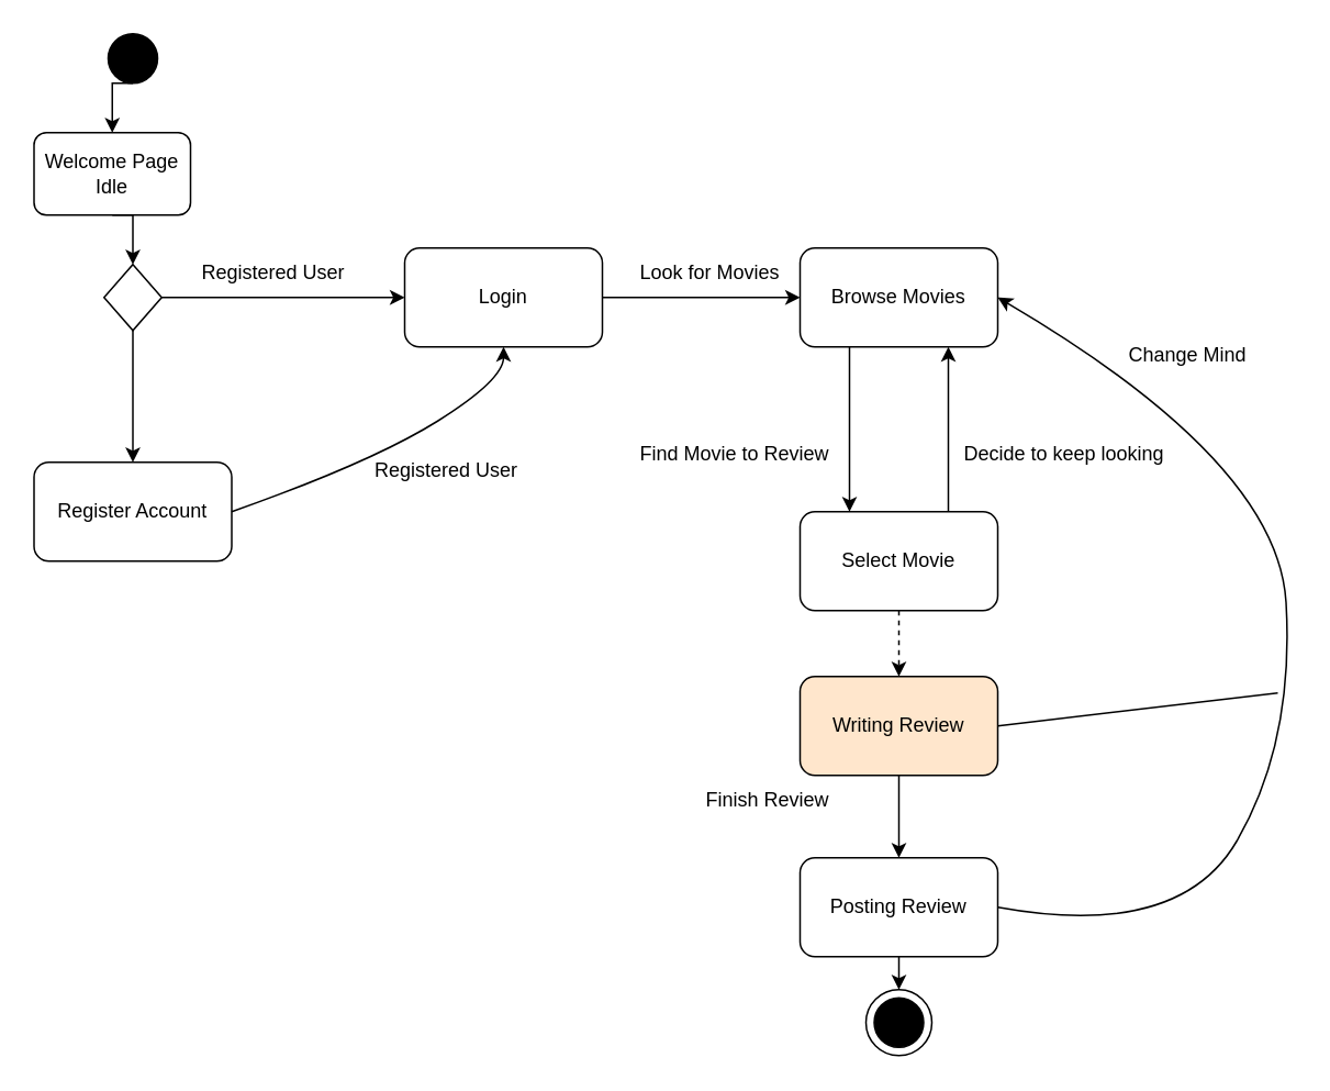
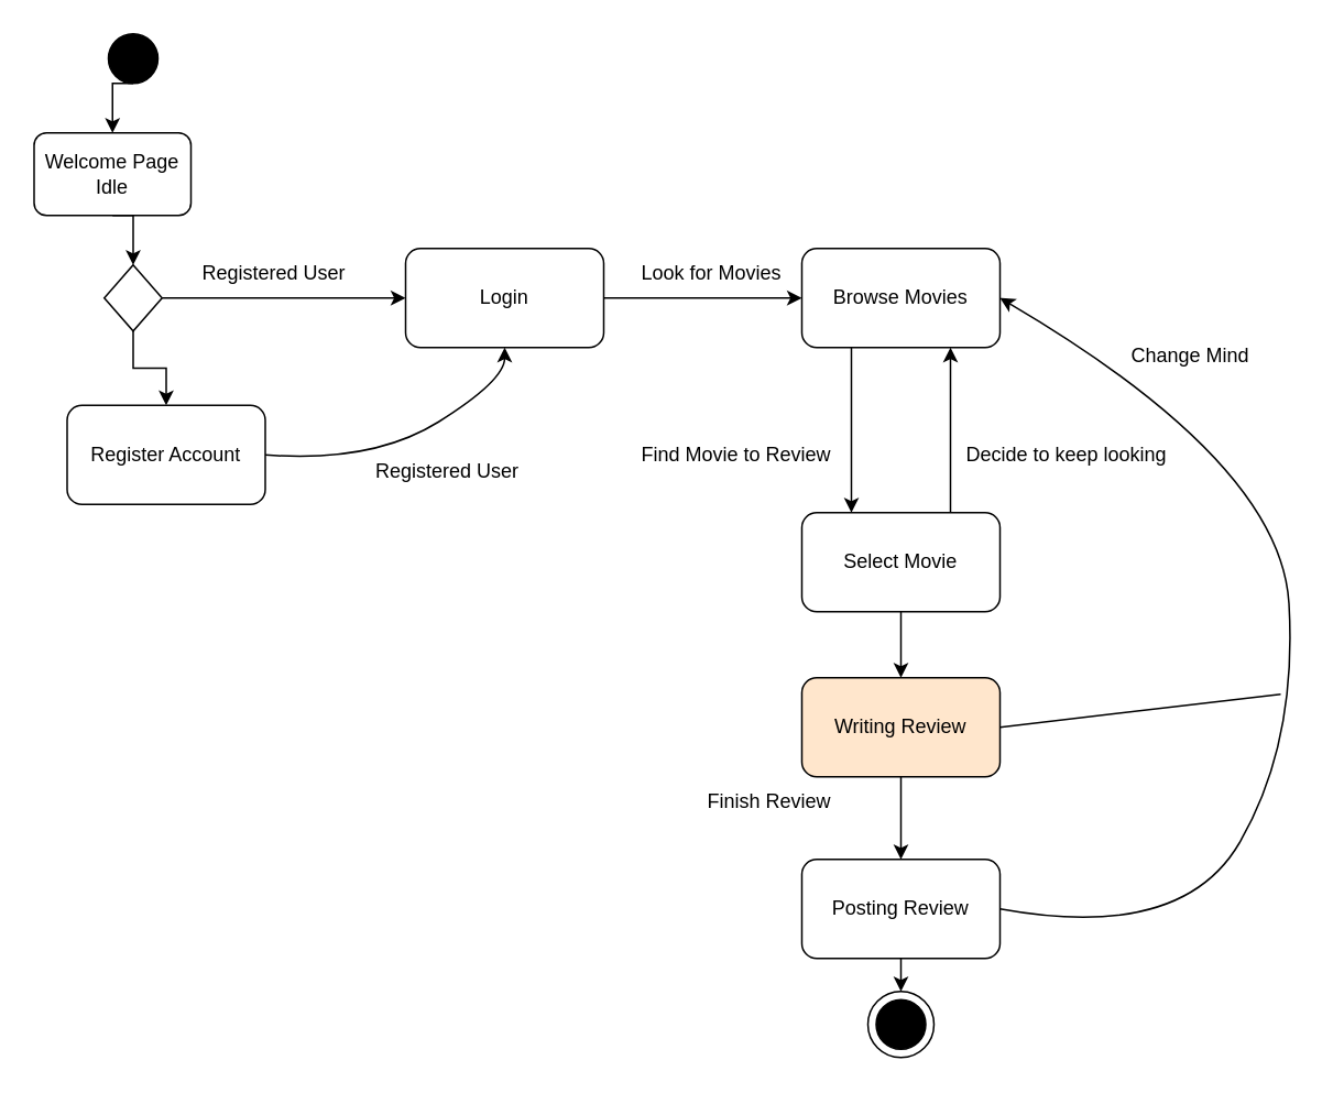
  <mxCell id="0" />
  <mxCell id="1" parent="0" />
  <mxCell id="2" style="edgeStyle=orthogonalEdgeStyle;rounded=0;orthogonalLoop=1;jettySize=auto;html=1;exitX=0.5;exitY=1;exitDx=0;exitDy=0;entryX=0.5;entryY=0;entryDx=0;entryDy=0;" edge="1" parent="1" source="3" target="5"><mxGeometry relative="1" as="geometry" /></mxCell>
  <mxCell id="3" value="" style="ellipse;whiteSpace=wrap;html=1;aspect=fixed;fillColor=#000000;" vertex="1" parent="1"><mxGeometry x="65" y="20" width="30" height="30" as="geometry" /></mxCell>
  <mxCell id="4" style="edgeStyle=orthogonalEdgeStyle;rounded=0;orthogonalLoop=1;jettySize=auto;html=1;exitX=0.5;exitY=1;exitDx=0;exitDy=0;entryX=0.5;entryY=0;entryDx=0;entryDy=0;" edge="1" parent="1" source="5" target="8"><mxGeometry relative="1" as="geometry" /></mxCell>
  <mxCell id="5" value="Welcome Page Idle" style="rounded=1;whiteSpace=wrap;html=1;" vertex="1" parent="1"><mxGeometry x="20" y="80" width="95" height="50" as="geometry" /></mxCell>
  <mxCell id="6" style="edgeStyle=orthogonalEdgeStyle;rounded=0;orthogonalLoop=1;jettySize=auto;html=1;exitX=0.5;exitY=1;exitDx=0;exitDy=0;entryX=0.5;entryY=0;entryDx=0;entryDy=0;" edge="1" parent="1" source="8" target="9"><mxGeometry relative="1" as="geometry" /></mxCell>
  <mxCell id="7" style="edgeStyle=orthogonalEdgeStyle;rounded=0;orthogonalLoop=1;jettySize=auto;html=1;exitX=1;exitY=0.5;exitDx=0;exitDy=0;" edge="1" parent="1" source="8" target="11"><mxGeometry relative="1" as="geometry" /></mxCell>
  <mxCell id="8" value="" style="rhombus;whiteSpace=wrap;html=1;" vertex="1" parent="1"><mxGeometry x="62.5" y="160" width="35" height="40" as="geometry" /></mxCell>
- <mxCell id="9" value="Register Account" style="rounded=1;whiteSpace=wrap;html=1;" vertex="1" parent="1"><mxGeometry x="20" y="280" width="120" height="60" as="geometry" /></mxCell>
+ <mxCell id="9" value="Register Account" style="rounded=1;whiteSpace=wrap;html=1;" vertex="1" parent="1"><mxGeometry x="40" y="245" width="120" height="60" as="geometry" /></mxCell>
  <mxCell id="10" style="edgeStyle=orthogonalEdgeStyle;rounded=0;orthogonalLoop=1;jettySize=auto;html=1;exitX=1;exitY=0.5;exitDx=0;exitDy=0;entryX=0;entryY=0.5;entryDx=0;entryDy=0;" edge="1" parent="1" source="11" target="16"><mxGeometry relative="1" as="geometry" /></mxCell>
  <mxCell id="11" value="Login" style="rounded=1;whiteSpace=wrap;html=1;" vertex="1" parent="1"><mxGeometry x="245" y="150" width="120" height="60" as="geometry" /></mxCell>
  <mxCell id="12" value="Registered User" style="text;html=1;align=center;verticalAlign=middle;resizable=0;points=[];autosize=1;strokeColor=none;fillColor=none;" vertex="1" parent="1"><mxGeometry x="110" y="150" width="110" height="30" as="geometry" /></mxCell>
  <mxCell id="13" value="" style="curved=1;endArrow=classic;html=1;rounded=0;exitX=1;exitY=0.5;exitDx=0;exitDy=0;entryX=0.5;entryY=1;entryDx=0;entryDy=0;" edge="1" parent="1" source="9" target="11"><mxGeometry width="50" height="50" relative="1" as="geometry"><mxPoint x="405" y="350" as="sourcePoint" /><mxPoint x="455" y="300" as="targetPoint" /><Array as="points"><mxPoint x="225" y="280" /><mxPoint x="305" y="230" /></Array></mxGeometry></mxCell>
  <mxCell id="14" value="Registered User" style="text;html=1;align=center;verticalAlign=middle;resizable=0;points=[];autosize=1;strokeColor=none;fillColor=none;" vertex="1" parent="1"><mxGeometry x="215" y="270" width="110" height="30" as="geometry" /></mxCell>
  <mxCell id="15" style="edgeStyle=orthogonalEdgeStyle;rounded=0;orthogonalLoop=1;jettySize=auto;html=1;exitX=0.25;exitY=1;exitDx=0;exitDy=0;entryX=0.25;entryY=0;entryDx=0;entryDy=0;" edge="1" parent="1" source="16" target="20"><mxGeometry relative="1" as="geometry" /></mxCell>
  <mxCell id="16" value="Browse Movies" style="rounded=1;whiteSpace=wrap;html=1;" vertex="1" parent="1"><mxGeometry x="485" y="150" width="120" height="60" as="geometry" /></mxCell>
  <mxCell id="17" value="Look for Movies" style="text;html=1;align=center;verticalAlign=middle;resizable=0;points=[];autosize=1;strokeColor=none;fillColor=none;" vertex="1" parent="1"><mxGeometry x="375" y="150" width="110" height="30" as="geometry" /></mxCell>
  <mxCell id="18" style="edgeStyle=orthogonalEdgeStyle;rounded=0;orthogonalLoop=1;jettySize=auto;html=1;exitX=0.75;exitY=0;exitDx=0;exitDy=0;entryX=0.75;entryY=1;entryDx=0;entryDy=0;" edge="1" parent="1" source="20" target="16"><mxGeometry relative="1" as="geometry" /></mxCell>
- <mxCell id="19" style="edgeStyle=orthogonalEdgeStyle;rounded=0;orthogonalLoop=1;jettySize=auto;html=1;exitX=0.5;exitY=1;exitDx=0;exitDy=0;entryX=0.5;entryY=0;entryDx=0;entryDy=0;dashed=1;" edge="1" parent="1" source="20" target="30"><mxGeometry relative="1" as="geometry" /></mxCell>
+ <mxCell id="19" style="edgeStyle=orthogonalEdgeStyle;rounded=0;orthogonalLoop=1;jettySize=auto;html=1;exitX=0.5;exitY=1;exitDx=0;exitDy=0;entryX=0.5;entryY=0;entryDx=0;entryDy=0;" edge="1" parent="1" source="20" target="30"><mxGeometry relative="1" as="geometry" /></mxCell>
  <mxCell id="20" value="Select Movie" style="rounded=1;whiteSpace=wrap;html=1;" vertex="1" parent="1"><mxGeometry x="485" y="310" width="120" height="60" as="geometry" /></mxCell>
  <mxCell id="21" value="Find Movie to Review" style="text;html=1;align=center;verticalAlign=middle;resizable=0;points=[];autosize=1;strokeColor=none;fillColor=none;" vertex="1" parent="1"><mxGeometry x="375" y="260" width="140" height="30" as="geometry" /></mxCell>
  <mxCell id="22" value="Decide to keep looking" style="text;html=1;align=center;verticalAlign=middle;resizable=0;points=[];autosize=1;strokeColor=none;fillColor=none;" vertex="1" parent="1"><mxGeometry x="575" y="260" width="140" height="30" as="geometry" /></mxCell>
  <mxCell id="23" style="edgeStyle=orthogonalEdgeStyle;rounded=0;orthogonalLoop=1;jettySize=auto;html=1;exitX=0.5;exitY=1;exitDx=0;exitDy=0;entryX=0.5;entryY=0;entryDx=0;entryDy=0;" edge="1" parent="1" source="24" target="26"><mxGeometry relative="1" as="geometry"><mxPoint x="545" y="790" as="targetPoint" /></mxGeometry></mxCell>
  <mxCell id="24" value="Posting Review" style="rounded=1;whiteSpace=wrap;html=1;" vertex="1" parent="1"><mxGeometry x="485" y="520" width="120" height="60" as="geometry" /></mxCell>
  <mxCell id="25" value="" style="ellipse;whiteSpace=wrap;html=1;aspect=fixed;fillColor=#000000;movable=1;resizable=1;rotatable=1;deletable=1;editable=1;locked=0;connectable=1;" vertex="1" parent="1"><mxGeometry x="530" y="605" width="30" height="30" as="geometry" /></mxCell>
  <mxCell id="26" value="" style="ellipse;whiteSpace=wrap;html=1;aspect=fixed;fillColor=none;movable=1;resizable=1;rotatable=1;deletable=1;editable=1;locked=0;connectable=1;" vertex="1" parent="1"><mxGeometry x="525" y="600" width="40" height="40" as="geometry" /></mxCell>
  <mxCell id="27" value="" style="curved=1;endArrow=classic;html=1;rounded=0;exitX=1;exitY=0.5;exitDx=0;exitDy=0;entryX=1;entryY=0.5;entryDx=0;entryDy=0;" edge="1" parent="1" source="24" target="16"><mxGeometry width="50" height="50" relative="1" as="geometry"><mxPoint x="255" y="660" as="sourcePoint" /><mxPoint x="305" y="610" as="targetPoint" /><Array as="points"><mxPoint x="715" y="570" /><mxPoint x="785" y="450" /><mxPoint x="775" y="280" /></Array></mxGeometry></mxCell>
  <mxCell id="28" value="Change Mind" style="text;html=1;align=center;verticalAlign=middle;resizable=0;points=[];autosize=1;strokeColor=none;fillColor=none;" vertex="1" parent="1"><mxGeometry x="675" y="200" width="90" height="30" as="geometry" /></mxCell>
  <mxCell id="29" style="edgeStyle=orthogonalEdgeStyle;rounded=0;orthogonalLoop=1;jettySize=auto;html=1;exitX=0.5;exitY=1;exitDx=0;exitDy=0;entryX=0.5;entryY=0;entryDx=0;entryDy=0;" edge="1" parent="1" source="30" target="24"><mxGeometry relative="1" as="geometry" /></mxCell>
  <mxCell id="30" value="Writing Review" style="rounded=1;whiteSpace=wrap;html=1;fillColor=#ffe6cc;" vertex="1" parent="1"><mxGeometry x="485" y="410" width="120" height="60" as="geometry" /></mxCell>
  <mxCell id="31" value="" style="endArrow=none;html=1;rounded=0;exitX=1;exitY=0.5;exitDx=0;exitDy=0;" edge="1" parent="1" source="30"><mxGeometry width="50" height="50" relative="1" as="geometry"><mxPoint x="225" y="550" as="sourcePoint" /><mxPoint x="775" y="420" as="targetPoint" /></mxGeometry></mxCell>
  <mxCell id="32" value="Finish Review" style="text;html=1;align=center;verticalAlign=middle;resizable=0;points=[];autosize=1;strokeColor=none;fillColor=none;" vertex="1" parent="1"><mxGeometry x="415" y="470" width="100" height="30" as="geometry" /></mxCell>
